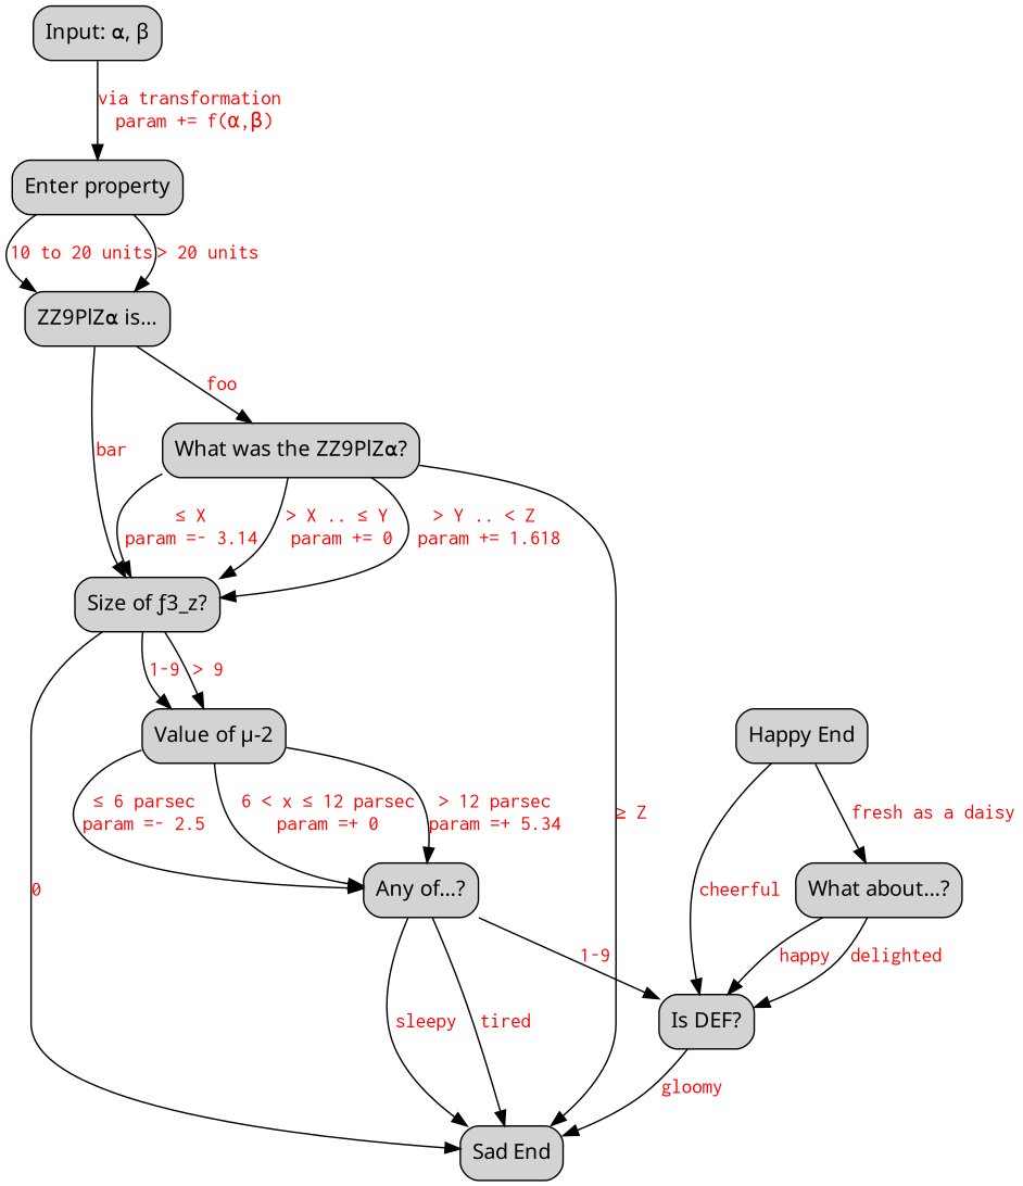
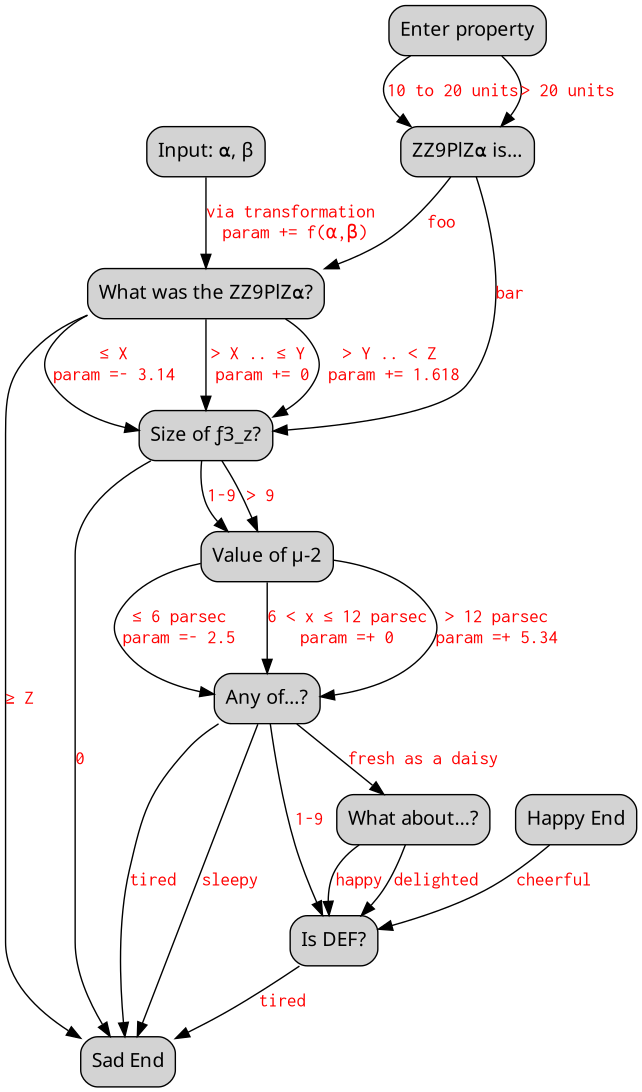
  digraph {
    rankdir=TD
    node [color=black fillcolor=lightgrey fontname=Verdana shape=rectangle style="rounded,filled,solid"]
    edge [fontcolor=red fontname=courier]
    n1 [label="Input: ⍺, β"]
    n2 [label="Enter property"]
    n3 [label="ZZ9PlZ⍺ is…"]
    n4 [label="What was the ZZ9PlZ⍺?"]
    n5 [label="Size of ƒ3_z?"]
    n6 [label="Sad End"]
    n7 [label="Value of µ-2"]
    n8 [label="Any of…?"]
    n9 [label="What about…?"]
    n10 [label="Is DEF?"]
    n11 [label="Happy End"]
-   n1 -> n2 [label="via transformation\n param += f(⍺,β)"]
+   n1 -> n4 [label="via transformation\n param += f(⍺,β)"]
    n2 -> n3 [label="10 to 20 units"]
    n2 -> n3 [label="> 20 units"]
    n3 -> n4 [label=foo]
    n3 -> n5 [label=bar]
    n4 -> n5 [label="≤ X\nparam =- 3.14"]
    n4 -> n5 [label="> X .. ≤ Y\n param += 0"]
    n4 -> n5 [label="> Y .. < Z\n param += 1.618"]
    n4 -> n6 [label="≥ Z"]
    n5 -> n6 [label=0]
    n5 -> n7 [label="1-9"]
    n5 -> n7 [label="> 9"]
    n7 -> n8 [label="≤ 6 parsec\nparam =- 2.5"]
    n7 -> n8 [label="6 < x ≤ 12 parsec\nparam =+ 0"]
    n7 -> n8 [label="> 12 parsec\nparam =+ 5.34"]
    n8 -> n6 [label=tired]
    n8 -> n6 [label=sleepy]
-   n11 -> n9 [label="fresh as a daisy"]
+   n8 -> n9 [label="fresh as a daisy"]
    n8 -> n10 [label="1-9"]
    n9 -> n10 [label=happy]
    n9 -> n10 [label=delighted]
-   n10 -> n6 [label=gloomy]
+   n10 -> n6 [label=tired]
    n11 -> n10 [label=cheerful]
  }
